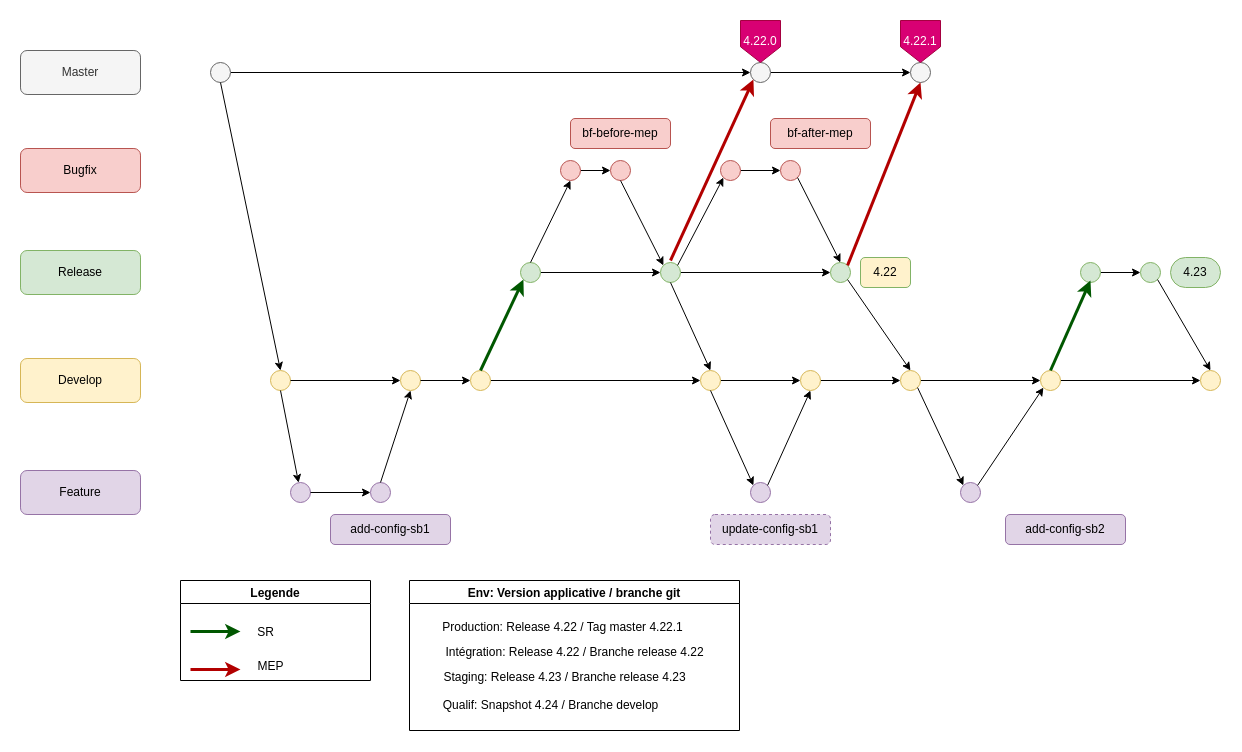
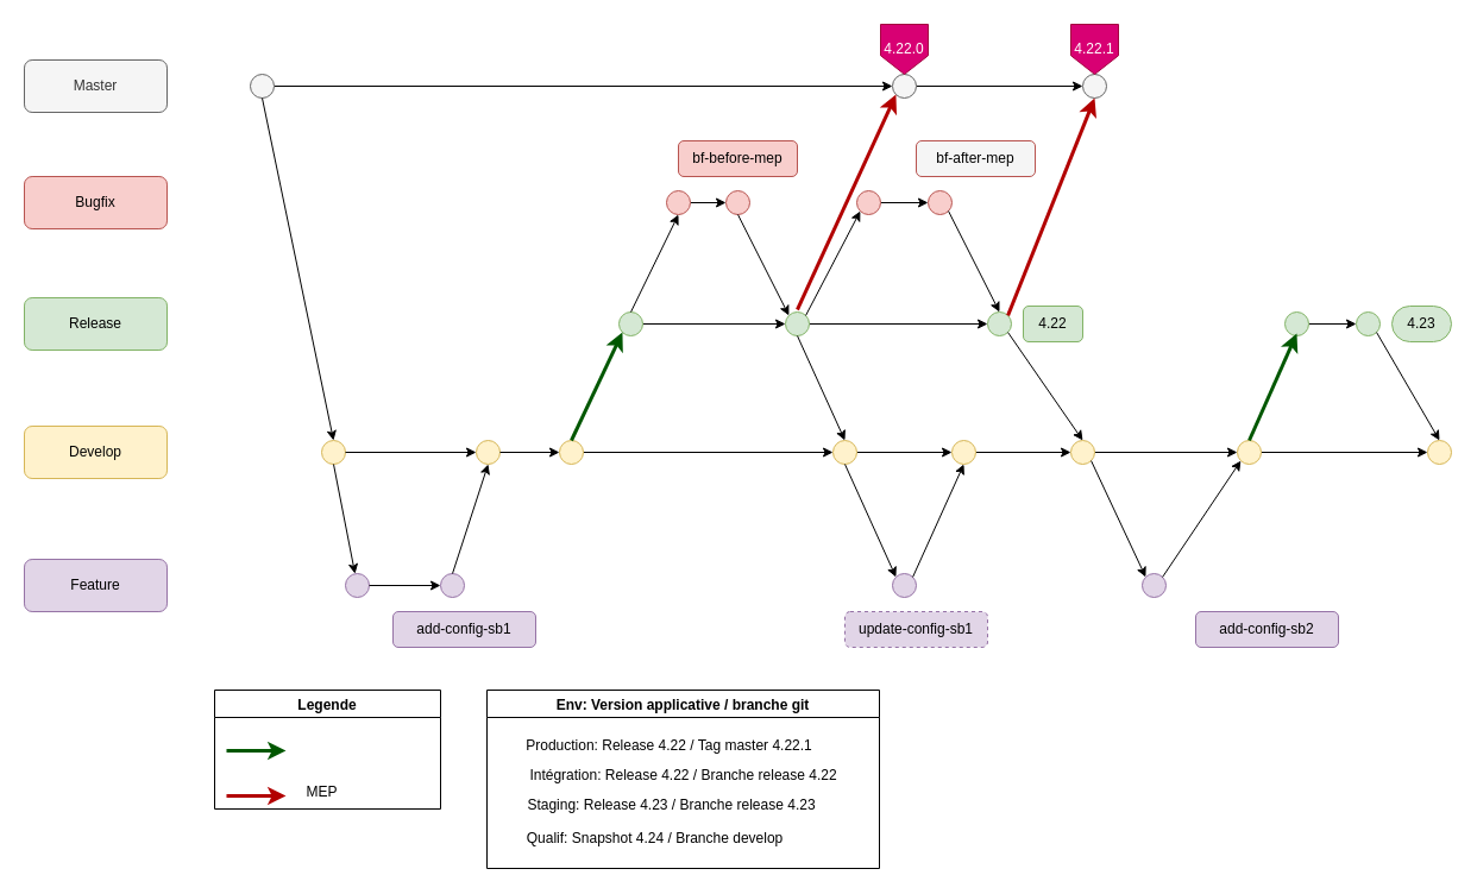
  <mxCell id="0" />
  <mxCell id="1" parent="0" />
  <mxCell id="2" value="" style="edgeStyle=orthogonalEdgeStyle;rounded=0;orthogonalLoop=1;jettySize=auto;html=1;" edge="1" parent="1" source="3" target="5"><mxGeometry relative="1" as="geometry" /></mxCell>
  <mxCell id="3" value="" style="ellipse;whiteSpace=wrap;html=1;aspect=fixed;fillColor=#f5f5f5;strokeColor=#666666;fontColor=#333333;" vertex="1" parent="1"><mxGeometry x="210" y="62" width="20" height="20" as="geometry" /></mxCell>
  <mxCell id="4" value="" style="edgeStyle=orthogonalEdgeStyle;rounded=0;orthogonalLoop=1;jettySize=auto;html=1;" edge="1" parent="1" source="5" target="6"><mxGeometry relative="1" as="geometry" /></mxCell>
  <mxCell id="5" value="" style="ellipse;whiteSpace=wrap;html=1;aspect=fixed;fillColor=#f5f5f5;strokeColor=#666666;fontColor=#333333;" vertex="1" parent="1"><mxGeometry x="750" y="62" width="20" height="20" as="geometry" /></mxCell>
  <mxCell id="6" value="" style="ellipse;whiteSpace=wrap;html=1;aspect=fixed;fillColor=#f5f5f5;strokeColor=#666666;fontColor=#333333;" vertex="1" parent="1"><mxGeometry x="910" y="62" width="20" height="20" as="geometry" /></mxCell>
  <mxCell id="7" value="" style="ellipse;whiteSpace=wrap;html=1;aspect=fixed;fillColor=#fff2cc;strokeColor=#d6b656;" vertex="1" parent="1"><mxGeometry x="400" y="370" width="20" height="20" as="geometry" /></mxCell>
  <mxCell id="8" value="" style="ellipse;whiteSpace=wrap;html=1;aspect=fixed;fillColor=#fff2cc;strokeColor=#d6b656;" vertex="1" parent="1"><mxGeometry x="270" y="370" width="20" height="20" as="geometry" /></mxCell>
  <mxCell id="9" value="" style="ellipse;whiteSpace=wrap;html=1;aspect=fixed;fillColor=#e1d5e7;strokeColor=#9673a6;" vertex="1" parent="1"><mxGeometry x="290" y="482" width="20" height="20" as="geometry" /></mxCell>
  <mxCell id="10" value="" style="ellipse;whiteSpace=wrap;html=1;aspect=fixed;fillColor=#e1d5e7;strokeColor=#9673a6;" vertex="1" parent="1"><mxGeometry x="370" y="482" width="20" height="20" as="geometry" /></mxCell>
  <mxCell id="11" value="" style="edgeStyle=orthogonalEdgeStyle;rounded=0;orthogonalLoop=1;jettySize=auto;html=1;" edge="1" parent="1" source="12" target="14"><mxGeometry relative="1" as="geometry" /></mxCell>
  <mxCell id="12" value="" style="ellipse;whiteSpace=wrap;html=1;aspect=fixed;fillColor=#fff2cc;strokeColor=#d6b656;" vertex="1" parent="1"><mxGeometry x="470" y="370" width="20" height="20" as="geometry" /></mxCell>
  <mxCell id="13" value="" style="edgeStyle=orthogonalEdgeStyle;rounded=0;orthogonalLoop=1;jettySize=auto;html=1;" edge="1" parent="1" source="14" target="16"><mxGeometry relative="1" as="geometry" /></mxCell>
  <mxCell id="14" value="" style="ellipse;whiteSpace=wrap;html=1;aspect=fixed;fillColor=#fff2cc;strokeColor=#d6b656;" vertex="1" parent="1"><mxGeometry x="700" y="370" width="20" height="20" as="geometry" /></mxCell>
  <mxCell id="15" value="" style="edgeStyle=orthogonalEdgeStyle;rounded=0;orthogonalLoop=1;jettySize=auto;html=1;" edge="1" parent="1" source="16" target="18"><mxGeometry relative="1" as="geometry" /></mxCell>
  <mxCell id="16" value="" style="ellipse;whiteSpace=wrap;html=1;aspect=fixed;fillColor=#fff2cc;strokeColor=#d6b656;" vertex="1" parent="1"><mxGeometry x="800" y="370" width="20" height="20" as="geometry" /></mxCell>
  <mxCell id="17" value="" style="edgeStyle=orthogonalEdgeStyle;rounded=0;orthogonalLoop=1;jettySize=auto;html=1;" edge="1" parent="1" source="18" target="20"><mxGeometry relative="1" as="geometry" /></mxCell>
  <mxCell id="18" value="" style="ellipse;whiteSpace=wrap;html=1;aspect=fixed;fillColor=#fff2cc;strokeColor=#d6b656;" vertex="1" parent="1"><mxGeometry x="900" y="370" width="20" height="20" as="geometry" /></mxCell>
  <mxCell id="19" value="" style="edgeStyle=orthogonalEdgeStyle;rounded=0;orthogonalLoop=1;jettySize=auto;html=1;" edge="1" parent="1" source="20" target="21"><mxGeometry relative="1" as="geometry" /></mxCell>
  <mxCell id="20" value="" style="ellipse;whiteSpace=wrap;html=1;aspect=fixed;fillColor=#fff2cc;strokeColor=#d6b656;" vertex="1" parent="1"><mxGeometry x="1040" y="370" width="20" height="20" as="geometry" /></mxCell>
  <mxCell id="21" value="" style="ellipse;whiteSpace=wrap;html=1;aspect=fixed;fillColor=#fff2cc;strokeColor=#d6b656;" vertex="1" parent="1"><mxGeometry x="1200" y="370" width="20" height="20" as="geometry" /></mxCell>
  <mxCell id="22" value="" style="edgeStyle=orthogonalEdgeStyle;rounded=0;orthogonalLoop=1;jettySize=auto;html=1;" edge="1" parent="1" source="23" target="25"><mxGeometry relative="1" as="geometry" /></mxCell>
  <mxCell id="23" value="" style="ellipse;whiteSpace=wrap;html=1;aspect=fixed;fillColor=#d5e8d4;strokeColor=#82b366;" vertex="1" parent="1"><mxGeometry x="520" y="262" width="20" height="20" as="geometry" /></mxCell>
  <mxCell id="24" value="" style="edgeStyle=orthogonalEdgeStyle;rounded=0;orthogonalLoop=1;jettySize=auto;html=1;" edge="1" parent="1" source="25" target="26"><mxGeometry relative="1" as="geometry" /></mxCell>
  <mxCell id="25" value="" style="ellipse;whiteSpace=wrap;html=1;aspect=fixed;fillColor=#d5e8d4;strokeColor=#82b366;" vertex="1" parent="1"><mxGeometry x="660" y="262" width="20" height="20" as="geometry" /></mxCell>
  <mxCell id="26" value="" style="ellipse;whiteSpace=wrap;html=1;aspect=fixed;fillColor=#d5e8d4;strokeColor=#82b366;" vertex="1" parent="1"><mxGeometry x="830" y="262" width="20" height="20" as="geometry" /></mxCell>
  <mxCell id="27" value="" style="edgeStyle=orthogonalEdgeStyle;rounded=0;orthogonalLoop=1;jettySize=auto;html=1;" edge="1" parent="1" source="28" target="29"><mxGeometry relative="1" as="geometry" /></mxCell>
  <mxCell id="28" value="" style="ellipse;whiteSpace=wrap;html=1;aspect=fixed;fillColor=#d5e8d4;strokeColor=#82b366;" vertex="1" parent="1"><mxGeometry x="1080" y="262" width="20" height="20" as="geometry" /></mxCell>
  <mxCell id="29" value="" style="ellipse;whiteSpace=wrap;html=1;aspect=fixed;fillColor=#d5e8d4;strokeColor=#82b366;" vertex="1" parent="1"><mxGeometry x="1140" y="262" width="20" height="20" as="geometry" /></mxCell>
  <mxCell id="30" value="" style="edgeStyle=orthogonalEdgeStyle;rounded=0;orthogonalLoop=1;jettySize=auto;html=1;" edge="1" parent="1" source="31" target="32"><mxGeometry relative="1" as="geometry" /></mxCell>
  <mxCell id="31" value="" style="ellipse;whiteSpace=wrap;html=1;aspect=fixed;fillColor=#f8cecc;strokeColor=#b85450;" vertex="1" parent="1"><mxGeometry x="560" y="160" width="20" height="20" as="geometry" /></mxCell>
  <mxCell id="32" value="" style="ellipse;whiteSpace=wrap;html=1;aspect=fixed;fillColor=#f8cecc;strokeColor=#b85450;" vertex="1" parent="1"><mxGeometry x="610" y="160" width="20" height="20" as="geometry" /></mxCell>
  <mxCell id="33" value="" style="edgeStyle=orthogonalEdgeStyle;rounded=0;orthogonalLoop=1;jettySize=auto;html=1;" edge="1" parent="1" source="34" target="35"><mxGeometry relative="1" as="geometry" /></mxCell>
  <mxCell id="34" value="" style="ellipse;whiteSpace=wrap;html=1;aspect=fixed;fillColor=#f8cecc;strokeColor=#b85450;" vertex="1" parent="1"><mxGeometry x="720" y="160" width="20" height="20" as="geometry" /></mxCell>
  <mxCell id="35" value="" style="ellipse;whiteSpace=wrap;html=1;aspect=fixed;fillColor=#f8cecc;strokeColor=#b85450;" vertex="1" parent="1"><mxGeometry x="780" y="160" width="20" height="20" as="geometry" /></mxCell>
  <mxCell id="36" value="" style="ellipse;whiteSpace=wrap;html=1;aspect=fixed;fillColor=#e1d5e7;strokeColor=#9673a6;" vertex="1" parent="1"><mxGeometry x="750" y="482" width="20" height="20" as="geometry" /></mxCell>
  <mxCell id="37" value="Master" style="rounded=1;whiteSpace=wrap;html=1;fillColor=#f5f5f5;strokeColor=#666666;fontColor=#333333;" vertex="1" parent="1"><mxGeometry x="20" y="50" width="120" height="44" as="geometry" /></mxCell>
  <mxCell id="38" value="Bugfix" style="rounded=1;whiteSpace=wrap;html=1;fillColor=#f8cecc;strokeColor=#b85450;" vertex="1" parent="1"><mxGeometry x="20" y="148" width="120" height="44" as="geometry" /></mxCell>
  <mxCell id="39" value="Release" style="rounded=1;whiteSpace=wrap;html=1;fillColor=#d5e8d4;strokeColor=#82b366;" vertex="1" parent="1"><mxGeometry x="20" y="250" width="120" height="44" as="geometry" /></mxCell>
  <mxCell id="40" value="Develop" style="rounded=1;whiteSpace=wrap;html=1;fillColor=#fff2cc;strokeColor=#d6b656;" vertex="1" parent="1"><mxGeometry x="20" y="358" width="120" height="44" as="geometry" /></mxCell>
  <mxCell id="41" value="Feature" style="rounded=1;whiteSpace=wrap;html=1;fillColor=#e1d5e7;strokeColor=#9673a6;" vertex="1" parent="1"><mxGeometry x="20" y="470" width="120" height="44" as="geometry" /></mxCell>
  <mxCell id="42" value="" style="endArrow=classic;html=1;exitX=0.5;exitY=1;exitDx=0;exitDy=0;entryX=0.5;entryY=0;entryDx=0;entryDy=0;" edge="1" parent="1" source="3" target="8"><mxGeometry width="50" height="50" relative="1" as="geometry"><mxPoint x="20" y="590" as="sourcePoint" /><mxPoint x="270" y="380" as="targetPoint" /></mxGeometry></mxCell>
  <mxCell id="43" value="" style="endArrow=classic;html=1;exitX=1;exitY=0.5;exitDx=0;exitDy=0;" edge="1" parent="1" source="8"><mxGeometry width="50" height="50" relative="1" as="geometry"><mxPoint x="20" y="590" as="sourcePoint" /><mxPoint x="400" y="380" as="targetPoint" /></mxGeometry></mxCell>
  <mxCell id="44" value="" style="endArrow=classic;html=1;exitX=0.5;exitY=1;exitDx=0;exitDy=0;" edge="1" parent="1" source="8" target="9"><mxGeometry width="50" height="50" relative="1" as="geometry"><mxPoint x="20" y="590" as="sourcePoint" /><mxPoint x="300" y="480" as="targetPoint" /></mxGeometry></mxCell>
  <mxCell id="45" value="" style="endArrow=classic;html=1;exitX=1;exitY=0.5;exitDx=0;exitDy=0;entryX=0;entryY=0.5;entryDx=0;entryDy=0;" edge="1" parent="1" source="9" target="10"><mxGeometry width="50" height="50" relative="1" as="geometry"><mxPoint x="20" y="590" as="sourcePoint" /><mxPoint x="70" y="540" as="targetPoint" /></mxGeometry></mxCell>
  <mxCell id="46" value="" style="endArrow=classic;html=1;exitX=0.5;exitY=0;exitDx=0;exitDy=0;entryX=0.5;entryY=1;entryDx=0;entryDy=0;" edge="1" parent="1" source="10" target="7"><mxGeometry width="50" height="50" relative="1" as="geometry"><mxPoint x="20" y="590" as="sourcePoint" /><mxPoint x="70" y="540" as="targetPoint" /></mxGeometry></mxCell>
  <mxCell id="47" value="" style="endArrow=classic;html=1;exitX=1;exitY=0.5;exitDx=0;exitDy=0;" edge="1" parent="1" source="7"><mxGeometry width="50" height="50" relative="1" as="geometry"><mxPoint x="30" y="600" as="sourcePoint" /><mxPoint x="470" y="380" as="targetPoint" /></mxGeometry></mxCell>
  <mxCell id="48" value="" style="endArrow=classic;html=1;exitX=0.5;exitY=0;exitDx=0;exitDy=0;entryX=0;entryY=1;entryDx=0;entryDy=0;fillColor=#008a00;strokeColor=#005700;strokeWidth=3;" edge="1" parent="1" source="12" target="23"><mxGeometry width="50" height="50" relative="1" as="geometry"><mxPoint x="40" y="610" as="sourcePoint" /><mxPoint x="520" y="280" as="targetPoint" /></mxGeometry></mxCell>
  <mxCell id="49" value="" style="endArrow=classic;html=1;exitX=0.5;exitY=0;exitDx=0;exitDy=0;entryX=0.5;entryY=1;entryDx=0;entryDy=0;" edge="1" parent="1" source="23" target="31"><mxGeometry width="50" height="50" relative="1" as="geometry"><mxPoint x="550" y="240" as="sourcePoint" /><mxPoint x="570" y="190" as="targetPoint" /></mxGeometry></mxCell>
  <mxCell id="50" value="" style="endArrow=classic;html=1;exitX=0.5;exitY=1;exitDx=0;exitDy=0;entryX=0;entryY=0;entryDx=0;entryDy=0;" edge="1" parent="1" source="32" target="25"><mxGeometry width="50" height="50" relative="1" as="geometry"><mxPoint x="300" y="440" as="sourcePoint" /><mxPoint x="670" y="260" as="targetPoint" /></mxGeometry></mxCell>
  <mxCell id="51" value="" style="endArrow=classic;html=1;fillColor=#e51400;strokeColor=#B20000;strokeWidth=3;entryX=0;entryY=1;entryDx=0;entryDy=0;" edge="1" parent="1" target="5"><mxGeometry width="50" height="50" relative="1" as="geometry"><mxPoint x="670" y="260" as="sourcePoint" /><mxPoint x="750" y="70" as="targetPoint" /></mxGeometry></mxCell>
  <mxCell id="52" value="" style="endArrow=classic;html=1;exitX=0.5;exitY=1;exitDx=0;exitDy=0;entryX=0.5;entryY=0;entryDx=0;entryDy=0;" edge="1" parent="1" source="25" target="14"><mxGeometry width="50" height="50" relative="1" as="geometry"><mxPoint x="20" y="730" as="sourcePoint" /><mxPoint x="70" y="680" as="targetPoint" /></mxGeometry></mxCell>
  <mxCell id="53" value="4.22.0" style="shape=offPageConnector;whiteSpace=wrap;html=1;fillColor=#d80073;strokeColor=#A50040;fontColor=#ffffff;" vertex="1" parent="1"><mxGeometry x="740" y="20" width="40" height="42" as="geometry" /></mxCell>
  <mxCell id="54" value="" style="endArrow=classic;html=1;exitX=1;exitY=0;exitDx=0;exitDy=0;entryX=0;entryY=1;entryDx=0;entryDy=0;" edge="1" parent="1" source="25" target="34"><mxGeometry width="50" height="50" relative="1" as="geometry"><mxPoint x="670" y="270" as="sourcePoint" /><mxPoint x="60" y="760" as="targetPoint" /></mxGeometry></mxCell>
  <mxCell id="55" value="" style="endArrow=classic;html=1;entryX=0.5;entryY=0;entryDx=0;entryDy=0;exitX=1;exitY=1;exitDx=0;exitDy=0;" edge="1" parent="1" source="35" target="26"><mxGeometry width="50" height="50" relative="1" as="geometry"><mxPoint x="30" y="820" as="sourcePoint" /><mxPoint x="70" y="770" as="targetPoint" /></mxGeometry></mxCell>
  <mxCell id="56" value="" style="endArrow=classic;html=1;exitX=1;exitY=0;exitDx=0;exitDy=0;entryX=0.5;entryY=1;entryDx=0;entryDy=0;fillColor=#e51400;strokeColor=#B20000;strokeWidth=3;" edge="1" parent="1" source="26" target="6"><mxGeometry width="50" height="50" relative="1" as="geometry"><mxPoint x="750" y="150" as="sourcePoint" /><mxPoint x="920" y="90" as="targetPoint" /></mxGeometry></mxCell>
  <mxCell id="57" value="" style="endArrow=classic;html=1;exitX=0.5;exitY=1;exitDx=0;exitDy=0;entryX=0;entryY=0;entryDx=0;entryDy=0;" edge="1" parent="1" source="14" target="36"><mxGeometry width="50" height="50" relative="1" as="geometry"><mxPoint x="40" y="840" as="sourcePoint" /><mxPoint x="740" y="480" as="targetPoint" /></mxGeometry></mxCell>
  <mxCell id="58" value="4.22.1" style="shape=offPageConnector;whiteSpace=wrap;html=1;fillColor=#d80073;strokeColor=#A50040;fontColor=#ffffff;" vertex="1" parent="1"><mxGeometry x="900" y="20" width="40" height="42" as="geometry" /></mxCell>
  <mxCell id="59" value="" style="endArrow=classic;html=1;exitX=1;exitY=0;exitDx=0;exitDy=0;" edge="1" parent="1" source="36"><mxGeometry width="50" height="50" relative="1" as="geometry"><mxPoint x="20" y="590" as="sourcePoint" /><mxPoint x="810" y="390" as="targetPoint" /></mxGeometry></mxCell>
  <mxCell id="60" value="" style="endArrow=classic;html=1;entryX=0.5;entryY=0;entryDx=0;entryDy=0;exitX=1;exitY=1;exitDx=0;exitDy=0;" edge="1" parent="1" source="26" target="18"><mxGeometry width="50" height="50" relative="1" as="geometry"><mxPoint x="840" y="282" as="sourcePoint" /><mxPoint x="70" y="540" as="targetPoint" /></mxGeometry></mxCell>
  <mxCell id="61" value="" style="endArrow=classic;html=1;exitX=1;exitY=1;exitDx=0;exitDy=0;entryX=0;entryY=0;entryDx=0;entryDy=0;" edge="1" parent="1" source="18" target="62"><mxGeometry width="50" height="50" relative="1" as="geometry"><mxPoint x="20" y="690" as="sourcePoint" /><mxPoint x="950" y="460" as="targetPoint" /></mxGeometry></mxCell>
  <mxCell id="62" value="" style="ellipse;whiteSpace=wrap;html=1;aspect=fixed;fillColor=#e1d5e7;strokeColor=#9673a6;" vertex="1" parent="1"><mxGeometry x="960" y="482" width="20" height="20" as="geometry" /></mxCell>
  <mxCell id="63" value="" style="endArrow=classic;html=1;exitX=1;exitY=0;exitDx=0;exitDy=0;entryX=0;entryY=1;entryDx=0;entryDy=0;" edge="1" parent="1" source="62" target="20"><mxGeometry width="50" height="50" relative="1" as="geometry"><mxPoint x="20" y="690" as="sourcePoint" /><mxPoint x="1100" y="470" as="targetPoint" /></mxGeometry></mxCell>
  <mxCell id="64" value="" style="endArrow=classic;html=1;entryX=0.5;entryY=0.9;entryDx=0;entryDy=0;entryPerimeter=0;fillColor=#008a00;strokeColor=#005700;strokeWidth=3;" edge="1" parent="1" target="28"><mxGeometry width="50" height="50" relative="1" as="geometry"><mxPoint x="1050" y="370" as="sourcePoint" /><mxPoint x="1080" y="290" as="targetPoint" /></mxGeometry></mxCell>
  <mxCell id="65" value="" style="endArrow=classic;html=1;entryX=0.5;entryY=0;entryDx=0;entryDy=0;exitX=1;exitY=1;exitDx=0;exitDy=0;" edge="1" parent="1" source="29" target="21"><mxGeometry width="50" height="50" relative="1" as="geometry"><mxPoint x="1210" y="300" as="sourcePoint" /><mxPoint x="920" y="380" as="targetPoint" /></mxGeometry></mxCell>
  <mxCell id="66" value="&lt;div&gt;add-config-sb1&lt;/div&gt;" style="rounded=1;whiteSpace=wrap;html=1;fillColor=#e1d5e7;strokeColor=#9673a6;" vertex="1" parent="1"><mxGeometry x="330" y="514" width="120" height="30" as="geometry" /></mxCell>
- <mxCell id="67" value="4.22" style="rounded=1;whiteSpace=wrap;html=1;fillColor=#fff2cc;strokeColor=#82b366;" vertex="1" parent="1"><mxGeometry x="860" y="257" width="50" height="30" as="geometry" /></mxCell>
+ <mxCell id="67" value="4.22" style="rounded=1;whiteSpace=wrap;html=1;fillColor=#d5e8d4;strokeColor=#82b366;" vertex="1" parent="1"><mxGeometry x="860" y="257" width="50" height="30" as="geometry" /></mxCell>
  <mxCell id="68" value="4.23" style="rounded=1;whiteSpace=wrap;html=1;fillColor=#d5e8d4;strokeColor=#82b366;arcSize=50;" vertex="1" parent="1"><mxGeometry x="1170" y="257" width="50" height="30" as="geometry" /></mxCell>
  <mxCell id="69" value="bf-before-mep" style="rounded=1;whiteSpace=wrap;html=1;fillColor=#f8cecc;strokeColor=#b85450;" vertex="1" parent="1"><mxGeometry x="570" y="118" width="100" height="30" as="geometry" /></mxCell>
- <mxCell id="70" value="bf-after-mep" style="rounded=1;whiteSpace=wrap;html=1;fillColor=#f8cecc;strokeColor=#b85450;" vertex="1" parent="1"><mxGeometry x="770" y="118" width="100" height="30" as="geometry" /></mxCell>
+ <mxCell id="70" value="bf-after-mep" style="rounded=1;whiteSpace=wrap;html=1;fillColor=#f5f5f5;strokeColor=#b85450;" vertex="1" parent="1"><mxGeometry x="770" y="118" width="100" height="30" as="geometry" /></mxCell>
  <mxCell id="71" value="&lt;div&gt;update-config-sb1&lt;/div&gt;" style="rounded=1;whiteSpace=wrap;html=1;fillColor=#e1d5e7;strokeColor=#9673a6;dashed=1;" vertex="1" parent="1"><mxGeometry x="710" y="514" width="120" height="30" as="geometry" /></mxCell>
  <mxCell id="72" value="&lt;div&gt;add-config-sb2&lt;/div&gt;" style="rounded=1;whiteSpace=wrap;html=1;fillColor=#e1d5e7;strokeColor=#9673a6;" vertex="1" parent="1"><mxGeometry x="1005" y="514" width="120" height="30" as="geometry" /></mxCell>
  <mxCell id="73" value="Legende" style="swimlane;" vertex="1" parent="1"><mxGeometry x="180" y="580" width="190" height="100" as="geometry" /></mxCell>
  <mxCell id="74" value="" style="endArrow=classic;html=1;fillColor=#008a00;strokeColor=#005700;strokeWidth=3;" edge="1" parent="73"><mxGeometry width="50" height="50" relative="1" as="geometry"><mxPoint x="10" y="51" as="sourcePoint" /><mxPoint x="60" y="51" as="targetPoint" /></mxGeometry></mxCell>
  <mxCell id="75" value="" style="endArrow=classic;html=1;fillColor=#e51400;strokeColor=#B20000;strokeWidth=3;" edge="1" parent="73"><mxGeometry width="50" height="50" relative="1" as="geometry"><mxPoint x="10" y="89" as="sourcePoint" /><mxPoint x="60" y="89" as="targetPoint" /></mxGeometry></mxCell>
- <mxCell id="76" value="SR " style="text;html=1;align=center;verticalAlign=middle;resizable=0;points=[];;autosize=1;" vertex="1" parent="73"><mxGeometry x="70" y="42" width="30" height="20" as="geometry" /></mxCell>
  <mxCell id="77" value="MEP" style="text;html=1;align=center;verticalAlign=middle;resizable=0;points=[];;autosize=1;" vertex="1" parent="73"><mxGeometry x="70" y="76" width="40" height="20" as="geometry" /></mxCell>
  <mxCell id="78" value="Env: Version applicative / branche git" style="swimlane;" vertex="1" parent="1"><mxGeometry x="409" y="580" width="330" height="150" as="geometry" /></mxCell>
  <mxCell id="79" value="Intégration: Release 4.22 / Branche release 4.22" style="text;html=1;align=center;verticalAlign=middle;resizable=0;points=[];;autosize=1;" vertex="1" parent="78"><mxGeometry x="10" y="62" width="310" height="20" as="geometry" /></mxCell>
  <mxCell id="80" value="Staging: Release 4.23 / Branche release 4.23" style="text;html=1;align=center;verticalAlign=middle;resizable=0;points=[];;autosize=1;" vertex="1" parent="78"><mxGeometry x="10" y="87" width="290" height="20" as="geometry" /></mxCell>
  <mxCell id="81" value="Qualif: Snapshot 4.24 / Branche develop" style="text;html=1;align=center;verticalAlign=middle;resizable=0;points=[];;autosize=1;" vertex="1" parent="78"><mxGeometry x="11" y="115" width="260" height="20" as="geometry" /></mxCell>
  <mxCell id="82" value="Production: Release 4.22 / Tag master 4.22.1" style="text;html=1;align=center;verticalAlign=middle;resizable=0;points=[];;autosize=1;" vertex="1" parent="1"><mxGeometry x="417" y="617" width="290" height="20" as="geometry" /></mxCell>
